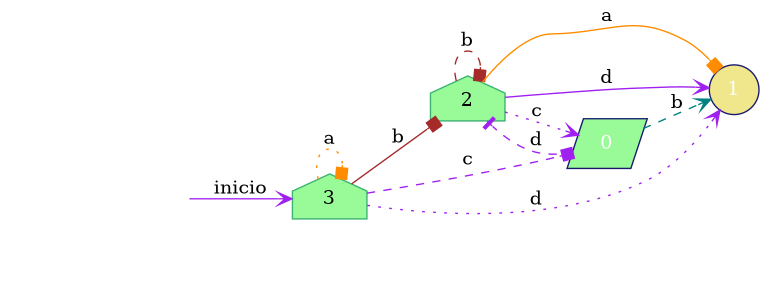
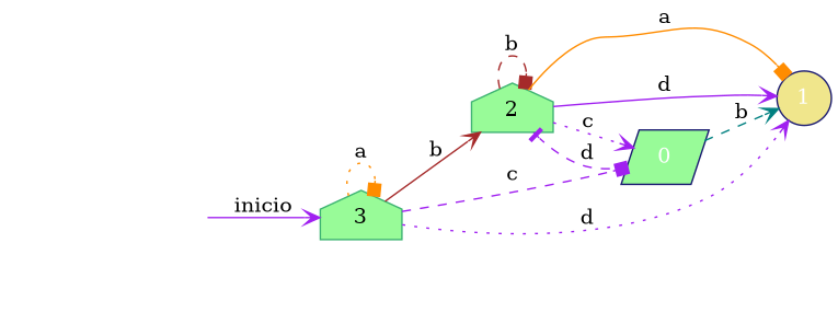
  digraph {
    rankdir=LR
    node [color=midnightblue shape=house style=filled fillcolor=palegreen fontcolor=white]
    edge [color=purple style=dashed arrowhead=vee]
    2 [color=mediumseagreen fontcolor=""]
    0 [shape=parallelogram]
    1 [shape=circle fillcolor=khaki]
    3 [color=mediumseagreen fontcolor=""]
    secret_node [shape=circle style=invis fillcolor=""]
    2 -> 2 [color=brown label=b arrowhead=box]
    2 -> 0 [label=c style=dotted]
    2 -> 1 [color=darkorange label=a style=solid arrowhead=box]
    2 -> 1 [label=d style=solid]
    0 -> 2 [label=d arrowhead=tee]
    0 -> 1 [color=teal label=b]
-   3 -> 2 [color=brown label=b style=solid arrowhead=box]
+   3 -> 2 [color=brown label=b style=solid]
    3 -> 0 [label=c arrowhead=box]
    3 -> 1 [label=d style=dotted]
    3 -> 3 [color=darkorange label=a style=dotted arrowhead=box]
    secret_node -> 3 [label=inicio style=solid]
  }
